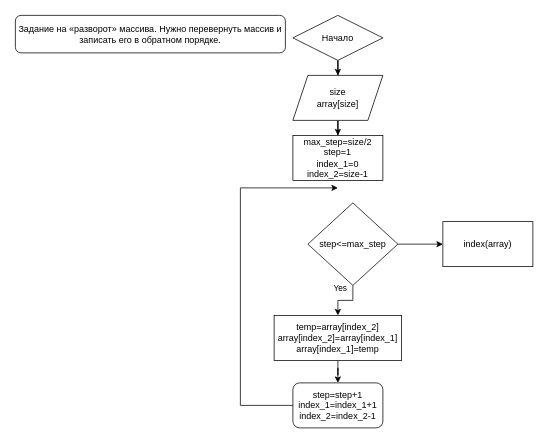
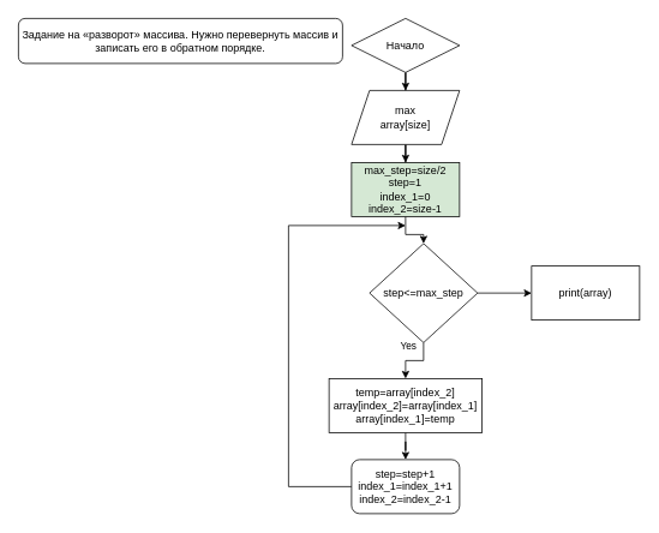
  <mxCell id="0" />
  <mxCell id="1" parent="0" />
  <mxCell id="2" value="Задание на «разворот» массива. Нужно перевернуть массив и&lt;br/&gt;записать его в обратном порядке." style="rounded=1;whiteSpace=wrap;html=1;" vertex="1" parent="1"><mxGeometry x="20" y="20" width="360" height="50" as="geometry" /></mxCell>
  <mxCell id="3" value="" style="edgeStyle=orthogonalEdgeStyle;rounded=0;orthogonalLoop=1;jettySize=auto;html=1;" edge="1" parent="1" source="4" target="6"><mxGeometry relative="1" as="geometry" /></mxCell>
  <mxCell id="4" value="Начало" style="rhombus;whiteSpace=wrap;html=1;" vertex="1" parent="1"><mxGeometry x="390" y="20" width="120" height="60" as="geometry" /></mxCell>
  <mxCell id="5" value="" style="edgeStyle=orthogonalEdgeStyle;rounded=0;orthogonalLoop=1;jettySize=auto;html=1;entryX=0.5;entryY=0;entryDx=0;entryDy=0;" edge="1" parent="1" source="6" target="8"><mxGeometry relative="1" as="geometry"><mxPoint x="450" y="230" as="targetPoint" /></mxGeometry></mxCell>
- <mxCell id="6" value="size&lt;br&gt;array[size]" style="shape=parallelogram;perimeter=parallelogramPerimeter;whiteSpace=wrap;html=1;fixedSize=1;" vertex="1" parent="1"><mxGeometry x="390" y="100" width="120" height="60" as="geometry" /></mxCell>
- <mxCell id="8" value="max_step=size/2&lt;br&gt;step=1&lt;br&gt;index_1=0&lt;br&gt;index_2=size-1" style="rounded=0;whiteSpace=wrap;html=1;" vertex="1" parent="1"><mxGeometry x="390" y="180" width="120" height="60" as="geometry" /></mxCell>
+ <mxCell id="6" value="max&lt;br&gt;array[size]" style="shape=parallelogram;perimeter=parallelogramPerimeter;whiteSpace=wrap;html=1;fixedSize=1;" vertex="1" parent="1"><mxGeometry x="390" y="100" width="120" height="60" as="geometry" /></mxCell>
+ <mxCell id="7" value="" style="edgeStyle=orthogonalEdgeStyle;rounded=0;orthogonalLoop=1;jettySize=auto;html=1;" edge="1" parent="1" source="8" target="12"><mxGeometry relative="1" as="geometry" /></mxCell>
+ <mxCell id="8" value="max_step=size/2&lt;br&gt;step=1&lt;br&gt;index_1=0&lt;br&gt;index_2=size-1" style="rounded=0;whiteSpace=wrap;html=1;fillColor=#d5e8d4;" vertex="1" parent="1"><mxGeometry x="390" y="180" width="120" height="60" as="geometry" /></mxCell>
  <mxCell id="9" value="" style="edgeStyle=orthogonalEdgeStyle;rounded=0;orthogonalLoop=1;jettySize=auto;html=1;" edge="1" parent="1" source="12" target="14"><mxGeometry relative="1" as="geometry" /></mxCell>
  <mxCell id="10" value="Yes" style="edgeLabel;html=1;align=center;verticalAlign=middle;resizable=0;points=[];" vertex="1" connectable="0" parent="9"><mxGeometry x="0.312" y="-1" relative="1" as="geometry"><mxPoint x="1" y="-16" as="offset" /></mxGeometry></mxCell>
  <mxCell id="11" value="" style="edgeStyle=orthogonalEdgeStyle;rounded=0;orthogonalLoop=1;jettySize=auto;html=1;" edge="1" parent="1" source="12" target="17"><mxGeometry relative="1" as="geometry" /></mxCell>
  <mxCell id="12" value="step&amp;lt;=max_step" style="rhombus;whiteSpace=wrap;html=1;" vertex="1" parent="1"><mxGeometry x="410" y="270" width="120" height="110" as="geometry" /></mxCell>
  <mxCell id="13" value="" style="edgeStyle=orthogonalEdgeStyle;rounded=0;orthogonalLoop=1;jettySize=auto;html=1;" edge="1" parent="1" source="14" target="16"><mxGeometry relative="1" as="geometry" /></mxCell>
  <mxCell id="14" value="temp=array[index_2]&lt;br&gt;array[index_2]=array[index_1]&lt;br&gt;array[index_1]=temp" style="rounded=0;whiteSpace=wrap;html=1;" vertex="1" parent="1"><mxGeometry x="365" y="420" width="170" height="60" as="geometry" /></mxCell>
  <mxCell id="15" style="edgeStyle=orthogonalEdgeStyle;rounded=0;orthogonalLoop=1;jettySize=auto;html=1;" edge="1" parent="1" source="16"><mxGeometry relative="1" as="geometry"><mxPoint x="450" y="250" as="targetPoint" /><Array as="points"><mxPoint x="320" y="540" /><mxPoint x="320" y="250" /></Array></mxGeometry></mxCell>
  <mxCell id="16" value="step=step+1&lt;br&gt;index_1=index_1+1&lt;br&gt;index_2=index_2-1" style="whiteSpace=wrap;html=1;rounded=1;" vertex="1" parent="1"><mxGeometry x="390" y="510" width="120" height="60" as="geometry" /></mxCell>
- <mxCell id="17" value="index(array)" style="whiteSpace=wrap;html=1;" vertex="1" parent="1"><mxGeometry x="590" y="295" width="120" height="60" as="geometry" /></mxCell>
+ <mxCell id="17" value="print(array)" style="whiteSpace=wrap;html=1;" vertex="1" parent="1"><mxGeometry x="590" y="295" width="120" height="60" as="geometry" /></mxCell>
